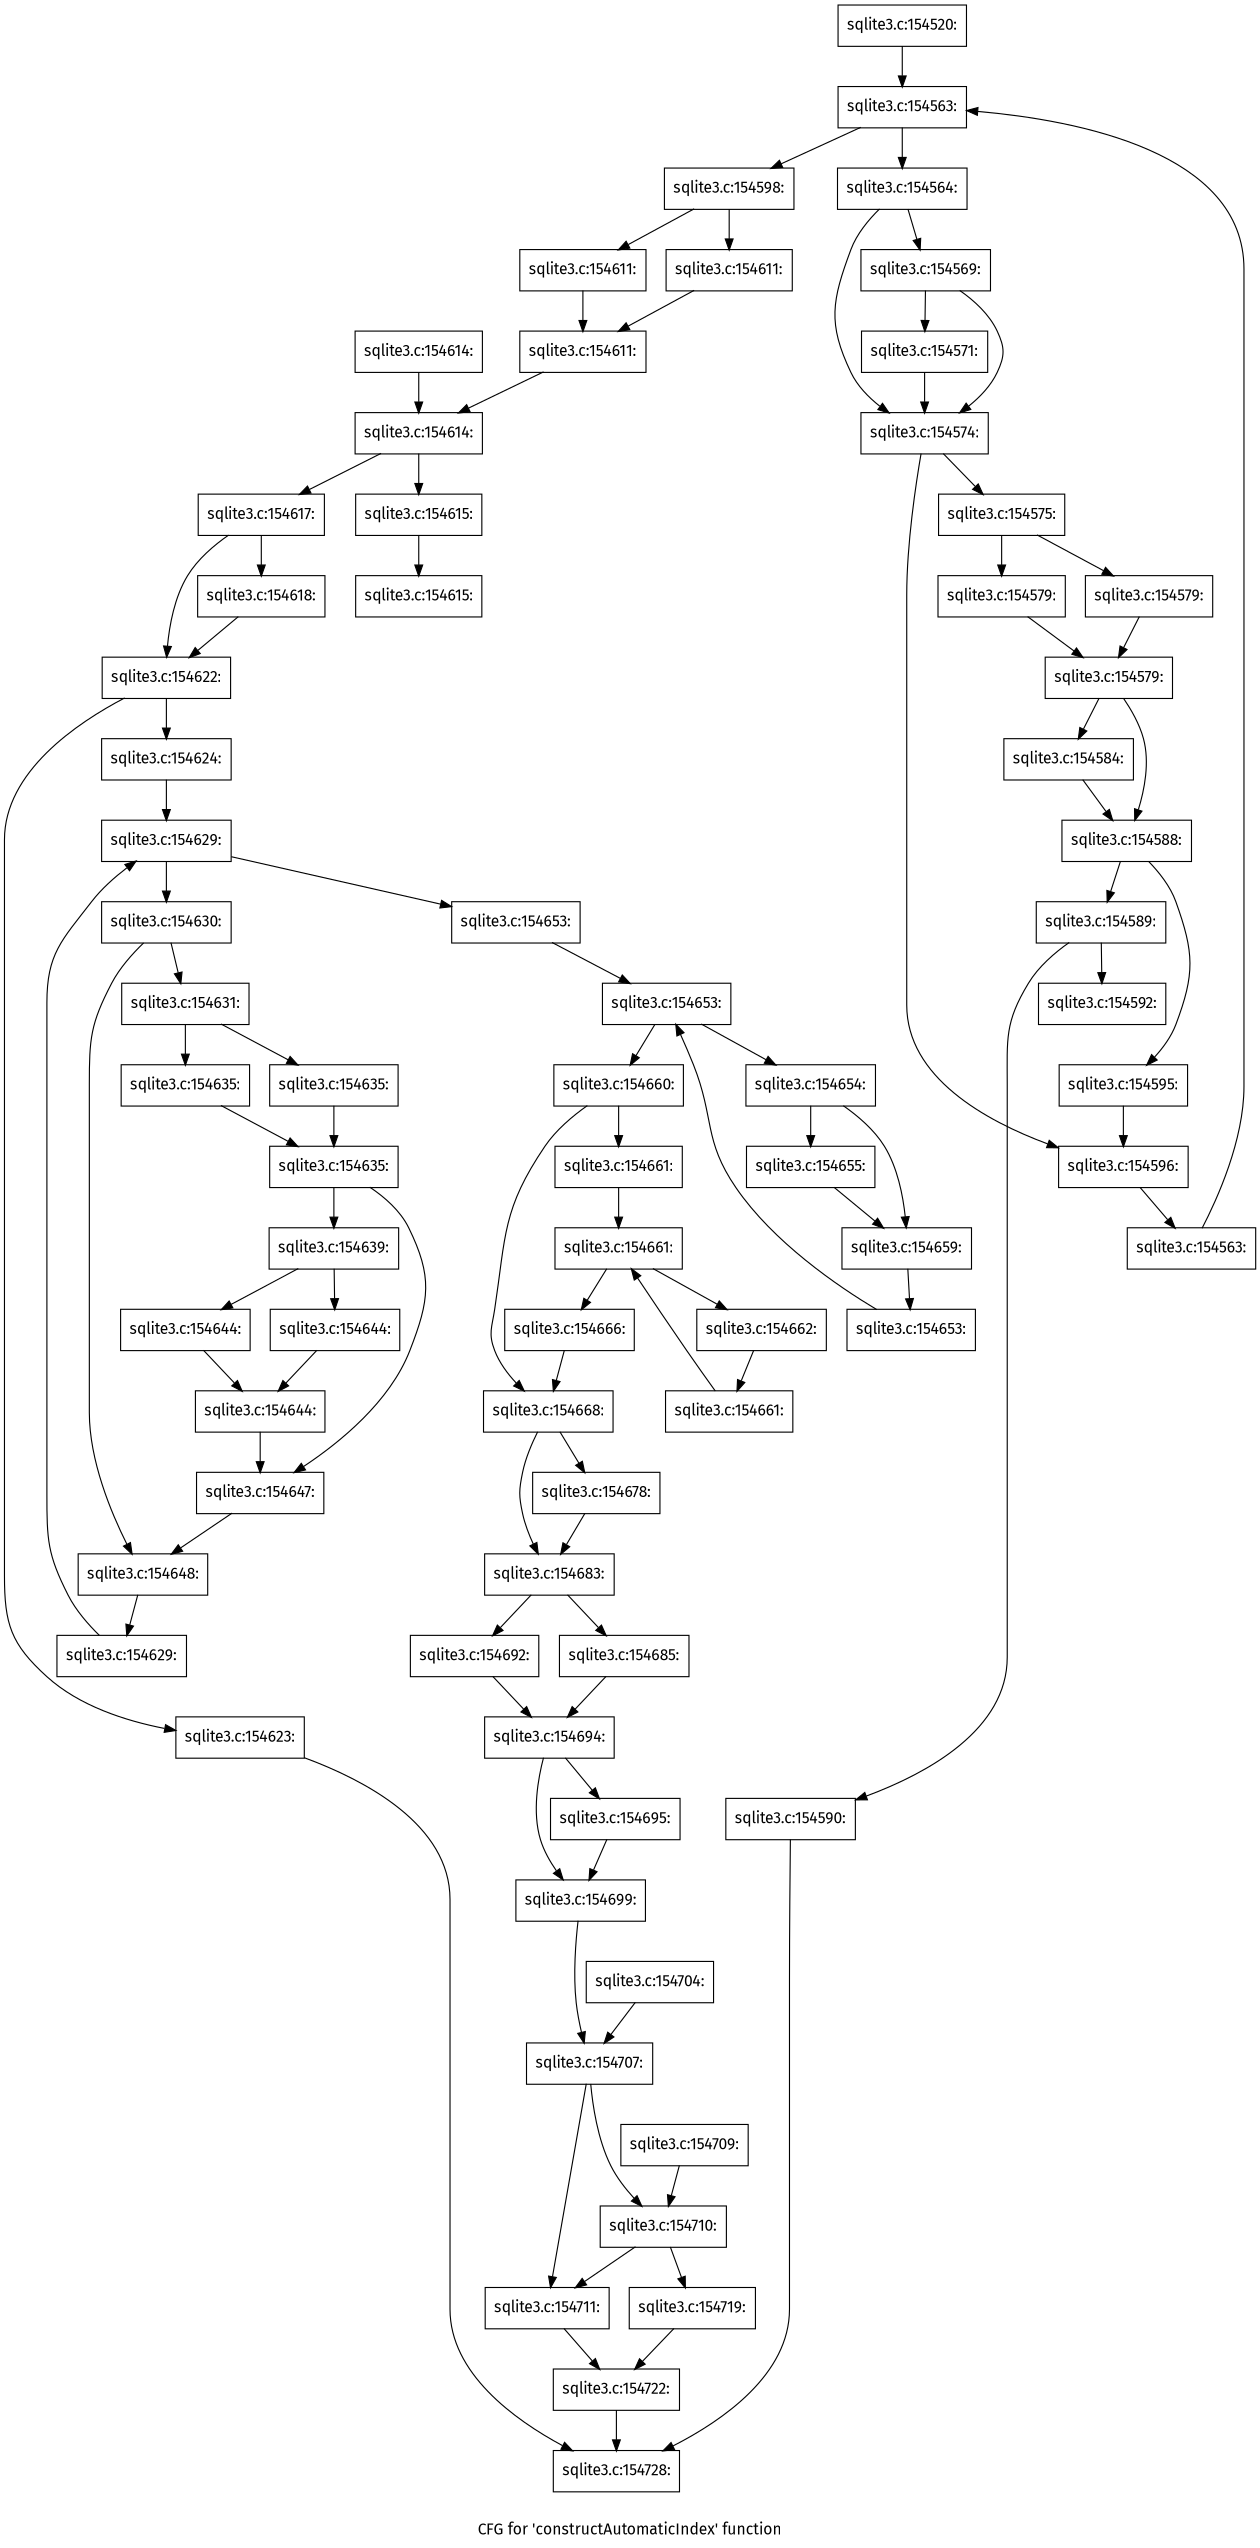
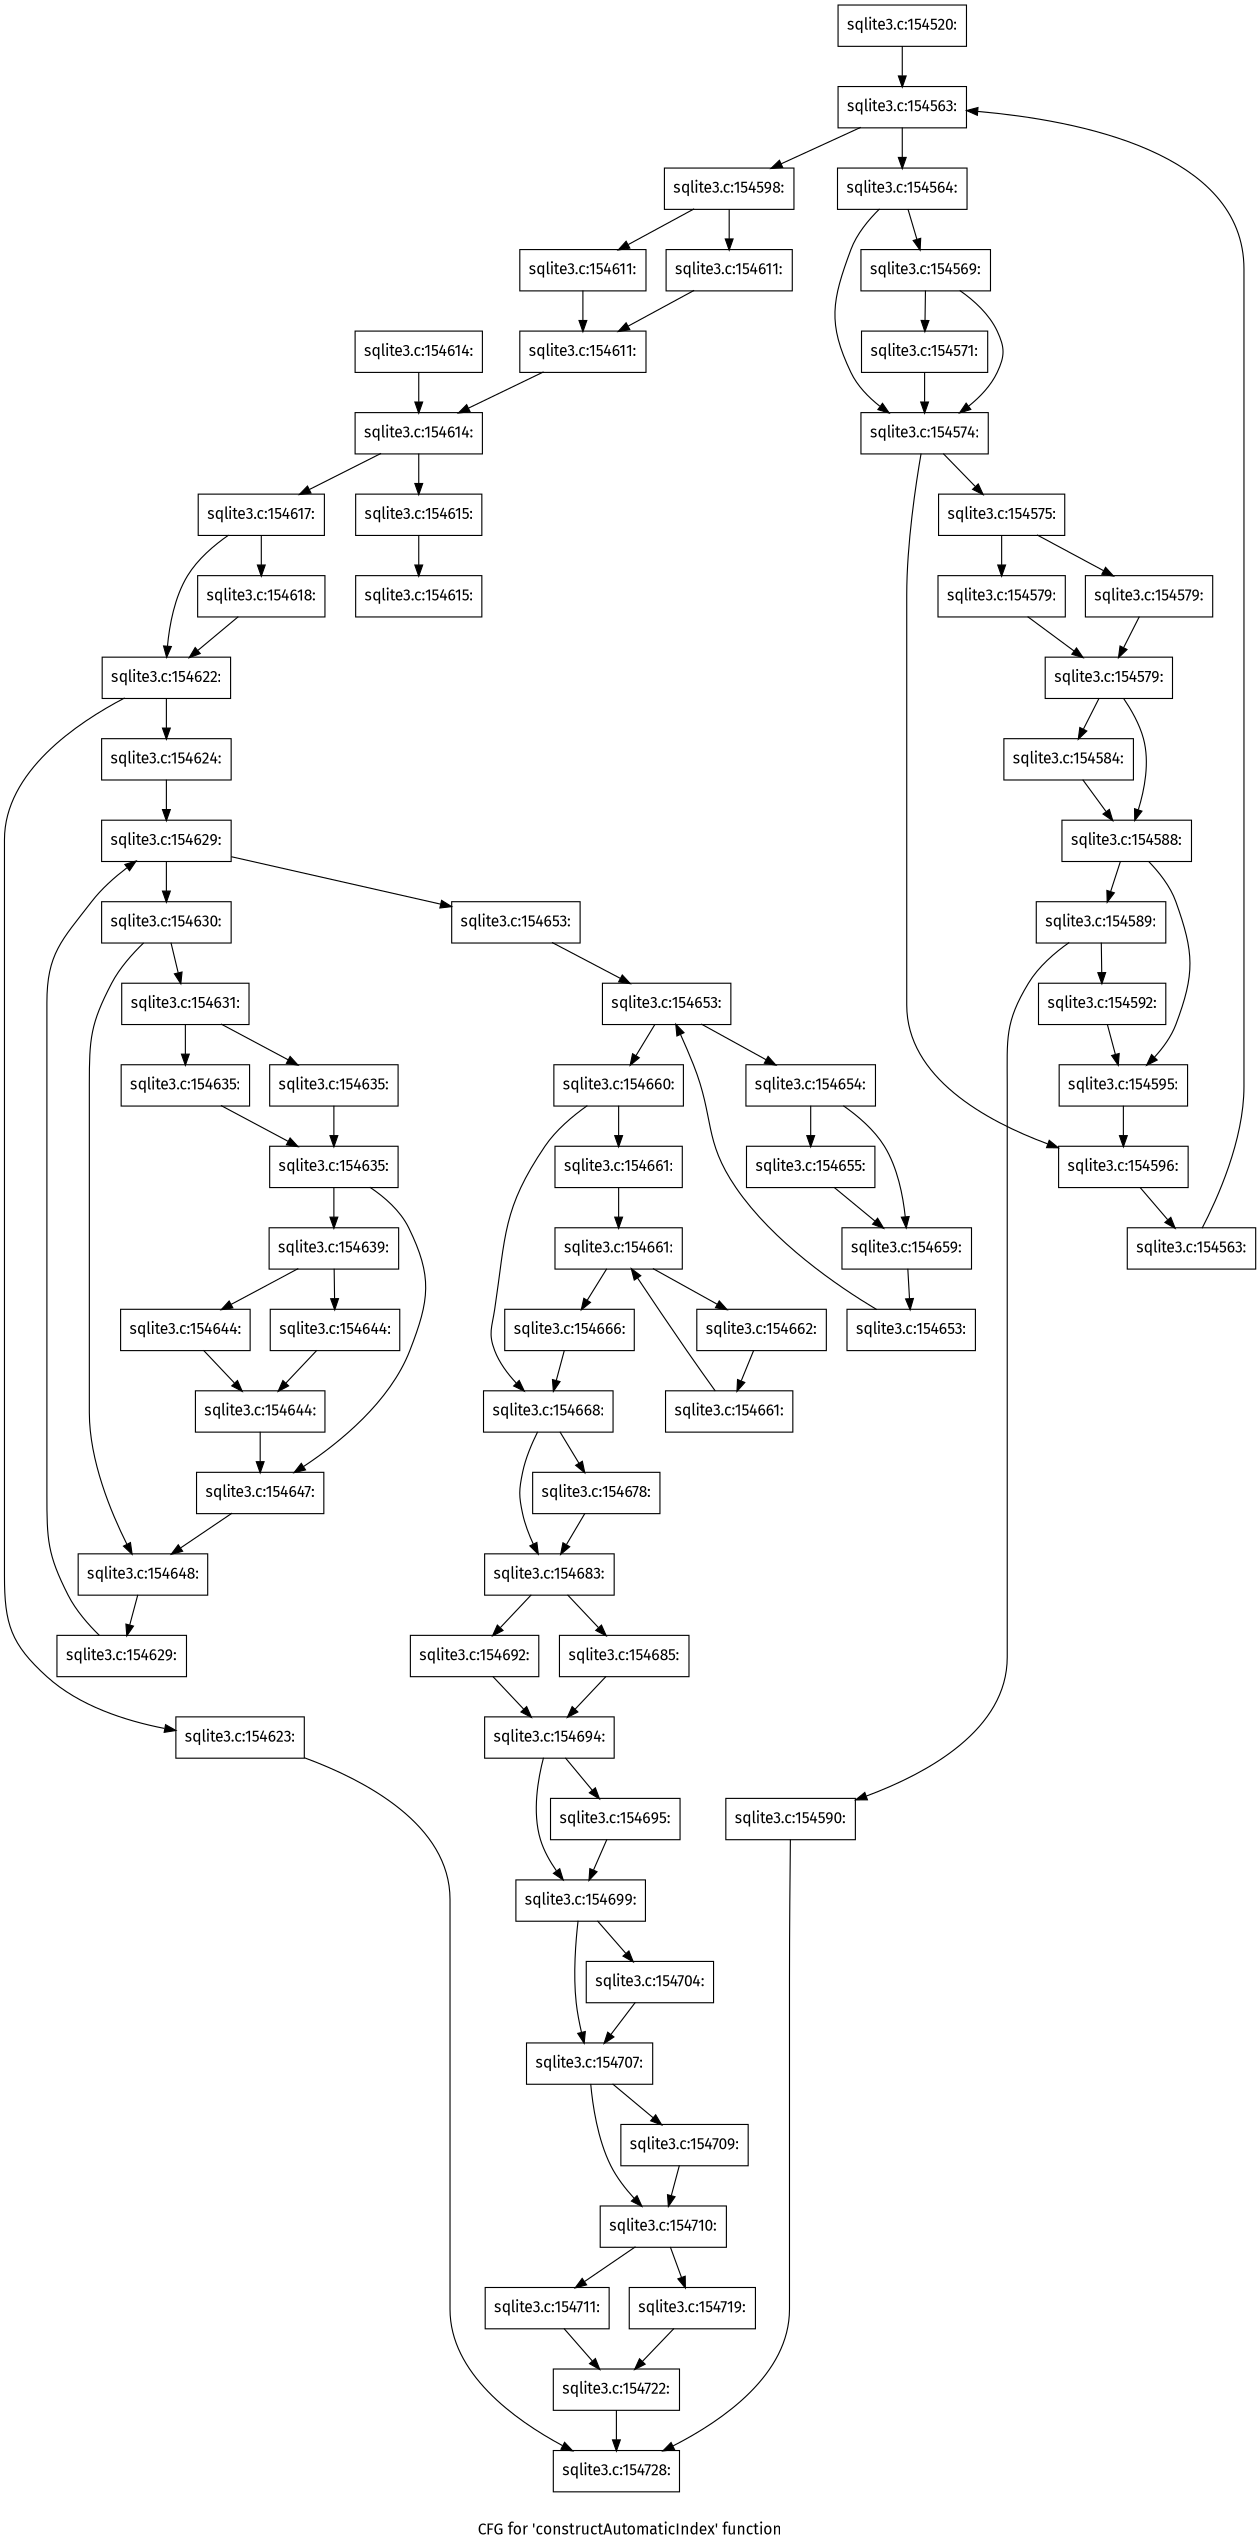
  digraph {
    fontname="Fira Sans"
    label="CFG for 'constructAutomaticIndex' function"
    node [fontname="Fira Sans" shape=record]
    edge [fontname="Fira Sans"]
    n1 [label="{sqlite3.c:154520:}"]
    n2 [label="{sqlite3.c:154563:}"]
    n3 [label="{sqlite3.c:154564:}"]
    n4 [label="{sqlite3.c:154598:}"]
    n5 [label="{sqlite3.c:154569:}"]
    n6 [label="{sqlite3.c:154574:}"]
    n7 [label="{sqlite3.c:154611:}"]
    n8 [label="{sqlite3.c:154611:}"]
    n9 [label="{sqlite3.c:154571:}"]
    n10 [label="{sqlite3.c:154575:}"]
    n11 [label="{sqlite3.c:154596:}"]
    n12 [label="{sqlite3.c:154611:}"]
    n13 [label="{sqlite3.c:154579:}"]
    n14 [label="{sqlite3.c:154579:}"]
    n15 [label="{sqlite3.c:154563:}"]
    n16 [label="{sqlite3.c:154579:}"]
    n17 [label="{sqlite3.c:154588:}"]
    n18 [label="{sqlite3.c:154584:}"]
    n19 [label="{sqlite3.c:154589:}"]
    n20 [label="{sqlite3.c:154595:}"]
    n21 [label="{sqlite3.c:154590:}"]
    n22 [label="{sqlite3.c:154592:}"]
    n23 [label="{sqlite3.c:154728:}"]
    n24 [label="{sqlite3.c:154614:}"]
    n25 [label="{sqlite3.c:154615:}"]
    n26 [label="{sqlite3.c:154617:}"]
    n27 [label="{sqlite3.c:154615:}"]
    n28 [label="{sqlite3.c:154618:}"]
    n29 [label="{sqlite3.c:154622:}"]
    n30 [label="{sqlite3.c:154623:}"]
    n31 [label="{sqlite3.c:154624:}"]
    n32 [label="{sqlite3.c:154614:}"]
    n33 [label="{sqlite3.c:154629:}"]
    n34 [label="{sqlite3.c:154630:}"]
    n35 [label="{sqlite3.c:154653:}"]
    n36 [label="{sqlite3.c:154631:}"]
    n37 [label="{sqlite3.c:154648:}"]
    n38 [label="{sqlite3.c:154653:}"]
    n39 [label="{sqlite3.c:154635:}"]
    n40 [label="{sqlite3.c:154635:}"]
    n41 [label="{sqlite3.c:154629:}"]
    n42 [label="{sqlite3.c:154654:}"]
    n43 [label="{sqlite3.c:154660:}"]
    n44 [label="{sqlite3.c:154635:}"]
    n45 [label="{sqlite3.c:154639:}"]
    n46 [label="{sqlite3.c:154647:}"]
    n47 [label="{sqlite3.c:154644:}"]
    n48 [label="{sqlite3.c:154644:}"]
    n49 [label="{sqlite3.c:154644:}"]
    n50 [label="{sqlite3.c:154655:}"]
    n51 [label="{sqlite3.c:154659:}"]
    n52 [label="{sqlite3.c:154661:}"]
    n53 [label="{sqlite3.c:154668:}"]
    n54 [label="{sqlite3.c:154653:}"]
    n55 [label="{sqlite3.c:154661:}"]
    n56 [label="{sqlite3.c:154678:}"]
    n57 [label="{sqlite3.c:154683:}"]
    n58 [label="{sqlite3.c:154662:}"]
    n59 [label="{sqlite3.c:154666:}"]
    n60 [label="{sqlite3.c:154685:}"]
    n61 [label="{sqlite3.c:154692:}"]
    n62 [label="{sqlite3.c:154661:}"]
    n63 [label="{sqlite3.c:154694:}"]
    n64 [label="{sqlite3.c:154695:}"]
    n65 [label="{sqlite3.c:154699:}"]
    n66 [label="{sqlite3.c:154704:}"]
    n67 [label="{sqlite3.c:154707:}"]
    n68 [label="{sqlite3.c:154709:}"]
    n69 [label="{sqlite3.c:154710:}"]
    n70 [label="{sqlite3.c:154711:}"]
    n71 [label="{sqlite3.c:154719:}"]
    n72 [label="{sqlite3.c:154722:}"]
    n1 -> n2
    n2 -> n3
    n2 -> n4
    n3 -> n5
    n3 -> n6
    n4 -> n7
    n4 -> n8
    n5 -> n6
    n5 -> n9
    n6 -> n10
    n6 -> n11
    n7 -> n12
    n8 -> n12
    n9 -> n6
    n10 -> n13
    n10 -> n14
    n11 -> n15
    n12 -> n24
    n13 -> n16
    n14 -> n16
    n15 -> n2
    n16 -> n17
    n16 -> n18
    n17 -> n19
    n17 -> n20
    n18 -> n17
    n19 -> n21
    n19 -> n22
    n20 -> n11
    n21 -> n23
+   n22 -> n20
    n24 -> n25
    n24 -> n26
    n25 -> n27
    n26 -> n28
    n26 -> n29
    n28 -> n29
    n29 -> n30
    n29 -> n31
    n30 -> n23
    n31 -> n33
    n32 -> n24
    n33 -> n34
    n33 -> n35
    n34 -> n36
    n34 -> n37
    n35 -> n38
    n36 -> n39
    n36 -> n40
    n37 -> n41
    n38 -> n42
    n38 -> n43
    n39 -> n44
    n40 -> n44
    n41 -> n33
    n42 -> n50
    n42 -> n51
    n43 -> n52
    n43 -> n53
    n44 -> n45
    n44 -> n46
    n45 -> n47
    n45 -> n48
    n46 -> n37
    n47 -> n49
    n48 -> n49
    n49 -> n46
    n50 -> n51
    n51 -> n54
    n52 -> n55
    n53 -> n56
    n53 -> n57
    n54 -> n38
    n55 -> n58
    n55 -> n59
    n56 -> n57
    n57 -> n60
    n57 -> n61
    n58 -> n62
    n59 -> n53
    n60 -> n63
    n61 -> n63
    n62 -> n55
    n63 -> n64
    n63 -> n65
    n64 -> n65
+   n65 -> n66
    n65 -> n67
    n66 -> n67
-   n67 -> n70
+   n67 -> n68
    n67 -> n69
    n68 -> n69
    n69 -> n70
    n69 -> n71
    n70 -> n72
    n71 -> n72
    n72 -> n23
  }
